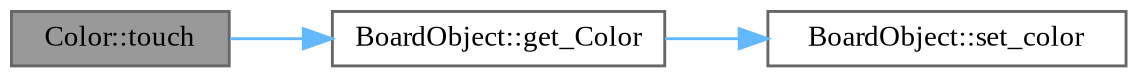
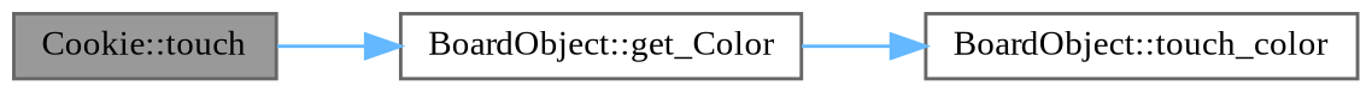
  digraph {
    fontname="Liberation Serif"
    rankdir=LR
    node [color=grey40 fillcolor=white fontname="Liberation Serif" fontsize=10 shape=box style=filled]
    edge [color=steelblue1 fontname="Liberation Serif" fontsize=10 labelfontname=Helvetica labelfontsize=10 style=solid]
-   n1 [color=gray40 fillcolor=grey60 fontcolor=black height=0.2 label="Color::touch" width=0.4]
+   n1 [color=gray40 fillcolor=grey60 fontcolor=black height=0.2 label="Cookie::touch" width=0.4]
    n2 [height=0.2 label="BoardObject::get_Color" width=0.4]
-   n3 [height=0.2 label="BoardObject::set_color" width=0.4]
+   n3 [height=0.2 label="BoardObject::touch_color" width=0.4]
    n1 -> n2
    n2 -> n3
  }
